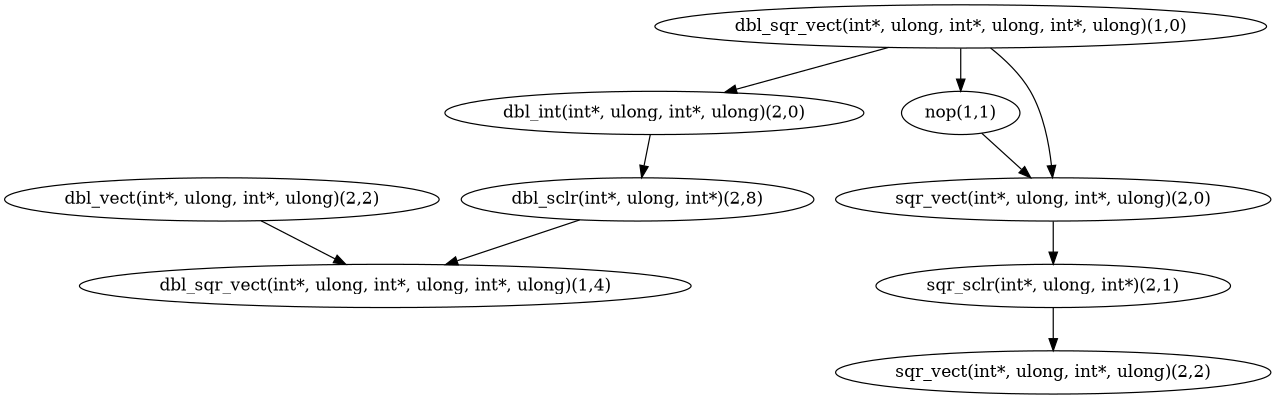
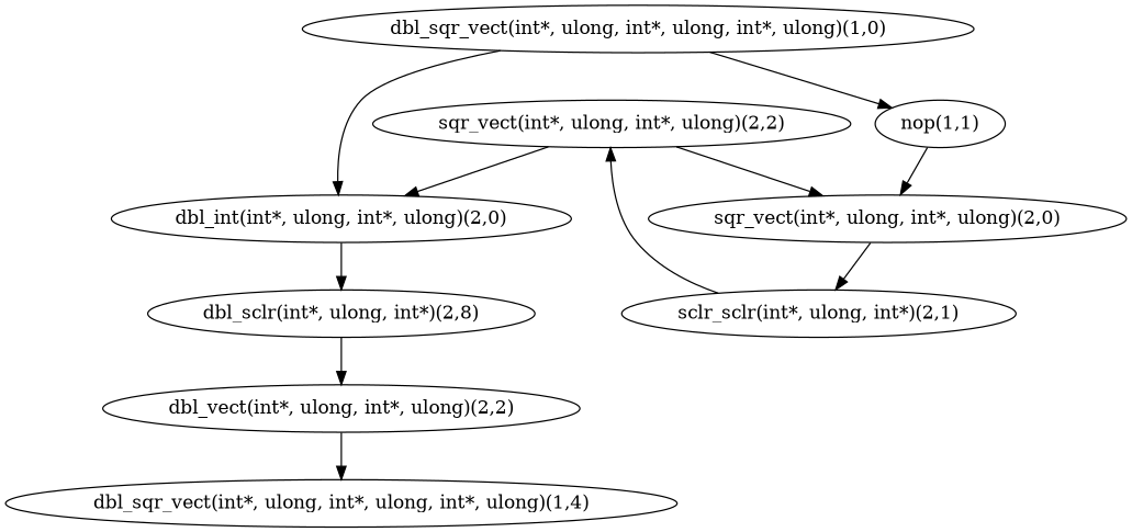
  strict digraph {
    n1 [label="dbl_int(int*, ulong, int*, ulong)(2,0)"]
    "sqr_vect(int*, ulong, int*, ulong)(2,2)"
    n3 [label="dbl_sclr(int*, ulong, int*)(2,8)"]
-   "sqr_sclr(int*, ulong, int*)(2,1)"
+   "sqr_sclr(int*, ulong, int*)(2,1)" [label="sclr_sclr(int*, ulong, int*)(2,1)"]
    "dbl_sqr_vect(int*, ulong, int*, ulong, int*, ulong)(1,0)"
    "nop(1,1)"
    "sqr_vect(int*, ulong, int*, ulong)(2,0)"
    "dbl_vect(int*, ulong, int*, ulong)(2,2)"
    "dbl_sqr_vect(int*, ulong, int*, ulong, int*, ulong)(1,4)"
    n1 -> n3
-   n3 -> "dbl_sqr_vect(int*, ulong, int*, ulong, int*, ulong)(1,4)"
+   "sqr_vect(int*, ulong, int*, ulong)(2,2)" -> n1
+   n3 -> "dbl_vect(int*, ulong, int*, ulong)(2,2)"
    "sqr_sclr(int*, ulong, int*)(2,1)" -> "sqr_vect(int*, ulong, int*, ulong)(2,2)"
    "dbl_sqr_vect(int*, ulong, int*, ulong, int*, ulong)(1,0)" -> n1
    "dbl_sqr_vect(int*, ulong, int*, ulong, int*, ulong)(1,0)" -> "nop(1,1)"
-   "dbl_sqr_vect(int*, ulong, int*, ulong, int*, ulong)(1,0)" -> "sqr_vect(int*, ulong, int*, ulong)(2,0)"
+   "sqr_vect(int*, ulong, int*, ulong)(2,2)" -> "sqr_vect(int*, ulong, int*, ulong)(2,0)"
    "nop(1,1)" -> "sqr_vect(int*, ulong, int*, ulong)(2,0)"
    "sqr_vect(int*, ulong, int*, ulong)(2,0)" -> "sqr_sclr(int*, ulong, int*)(2,1)"
    "dbl_vect(int*, ulong, int*, ulong)(2,2)" -> "dbl_sqr_vect(int*, ulong, int*, ulong, int*, ulong)(1,4)"
  }
